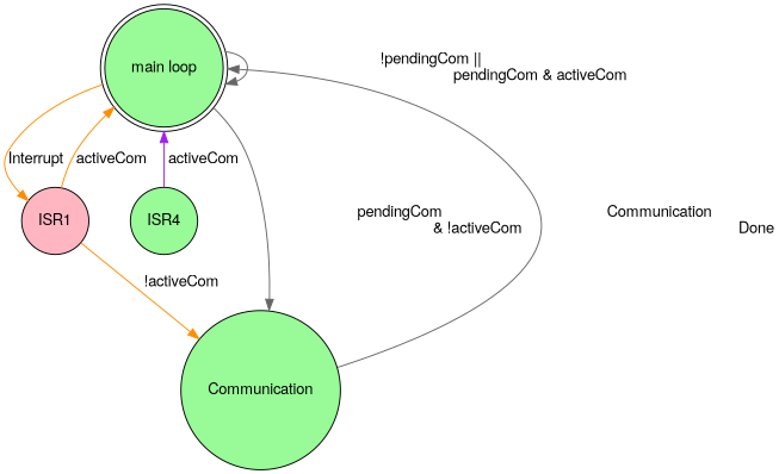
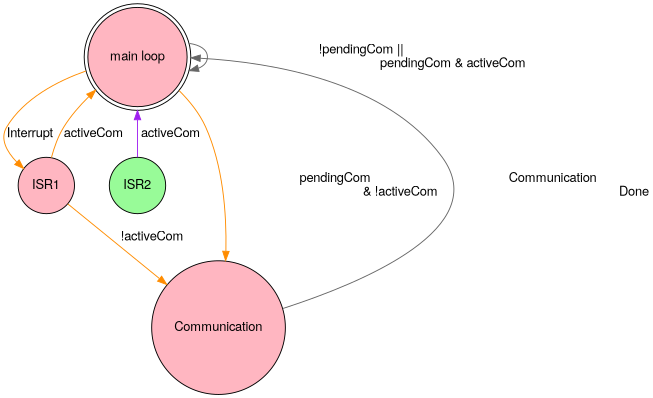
  digraph {
    fontname="Helvetica, Arial, sans-serif"
    rankdir=TB
    node [fillcolor=lightpink fontname="Helvetica, Arial, sans-serif" shape=circle style=filled]
    edge [color=darkorange fontname="Helvetica, Arial, sans-serif"]
    n1 [label=ISR1]
-   n2 [fillcolor=palegreen label=ISR4]
-   n3 [fillcolor=palegreen label=" main loop " shape=doublecircle]
-   n4 [fillcolor=palegreen label=Communication]
+   n2 [fillcolor=palegreen label=ISR2]
+   n3 [label=" main loop " shape=doublecircle]
+   n4 [label=Communication]
    subgraph sub_1 {
      rank=same
      n1
      n2
    }
    subgraph sub_2 {
      rank=min
      n3
    }
    subgraph sub_3 {
      rank=max
      n4
    }
    n1 -> n3 [label="activeCom   "]
    n1 -> n4 [label=" !activeCom  "]
    n2 -> n3 [color=purple label=" activeCom "]
    n3 -> n1 [label=Interrupt]
    n3 -> n3 [color=gray40 label="!pendingCom ||   \n						  pendingCom & activeCom"]
-   n3 -> n4 [color=gray40 label="  pendingCom\n					& !activeCom"]
+   n3 -> n4 [label="  pendingCom\n					& !activeCom"]
    n4 -> n3 [color=gray40 label=" Communication\n						Done"]
  }
